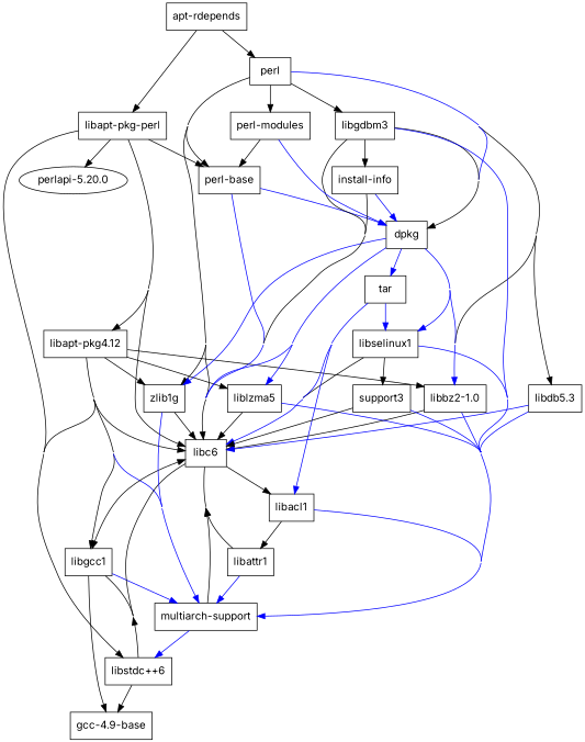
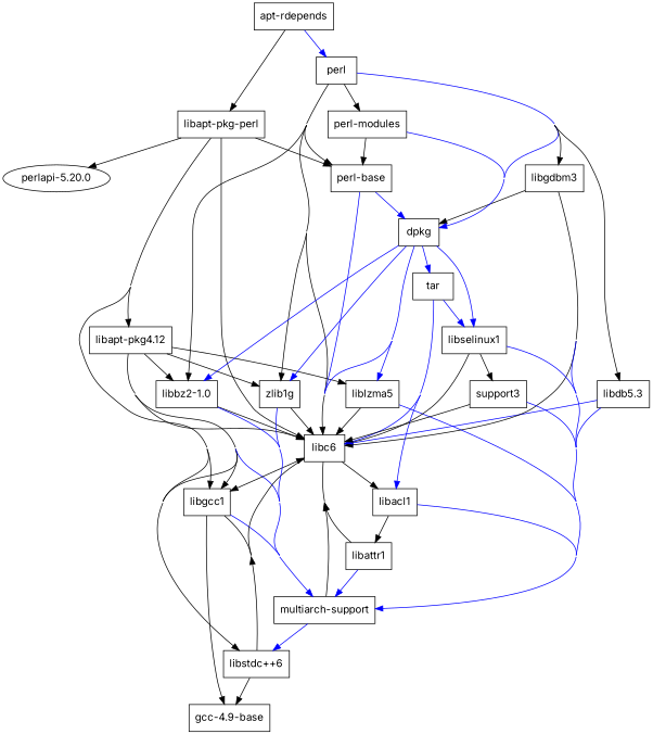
  digraph {
    concentrate=true
    fontname=Inter
    node [fontname=Inter shape=box]
    edge [fontname=Inter]
    "apt-rdepends"
    "libapt-pkg-perl"
    perl
    "libapt-pkg4.12"
    libc6
    libgcc1
    "libstdc++6"
    "perl-base"
    "perlapi-5.20.0" [shape=ellipse]
    "libbz2-1.0"
    zlib1g
    dpkg
    "libdb5.3"
    libgdbm3
    "perl-modules"
    liblzma5
    "multiarch-support"
    libacl1
    "gcc-4.9-base"
    libselinux1
    tar
-   "install-info"
    n23 [label=support3]
    libattr1
    "apt-rdepends" -> "libapt-pkg-perl"
-   "apt-rdepends" -> perl
+   "apt-rdepends" -> perl [color=blue]
    "libapt-pkg-perl" -> "libapt-pkg4.12"
    "libapt-pkg-perl" -> libc6
+   "libapt-pkg-perl" -> libgcc1
    "libapt-pkg-perl" -> "libstdc++6"
    "libapt-pkg-perl" -> "perl-base"
    "libapt-pkg-perl" -> "perlapi-5.20.0"
    perl -> libc6
    perl -> "perl-base"
    perl -> "libbz2-1.0"
    perl -> zlib1g
    perl -> dpkg [color=blue]
    perl -> "libdb5.3"
    perl -> libgdbm3
    perl -> "perl-modules"
    "libapt-pkg4.12" -> libc6
    "libapt-pkg4.12" -> libgcc1
    "libapt-pkg4.12" -> "libstdc++6"
    "libapt-pkg4.12" -> "libbz2-1.0"
    "libapt-pkg4.12" -> zlib1g
    "libapt-pkg4.12" -> liblzma5
    "libapt-pkg4.12" -> "multiarch-support" [color=blue]
    libc6 -> libgcc1
    libc6 -> libacl1
    libgcc1 -> libc6
    libgcc1 -> "multiarch-support" [color=blue]
    libgcc1 -> "gcc-4.9-base"
    "libstdc++6" -> libc6
    "libstdc++6" -> libgcc1
    "libstdc++6" -> "gcc-4.9-base"
    "perl-base" -> libc6 [color=blue]
    "perl-base" -> dpkg [color=blue]
    "libbz2-1.0" -> libc6
    "libbz2-1.0" -> "multiarch-support" [color=blue]
    zlib1g -> libc6
    zlib1g -> "multiarch-support" [color=blue]
    dpkg -> libc6 [color=blue]
    dpkg -> "libbz2-1.0" [color=blue]
    dpkg -> zlib1g [color=blue]
    dpkg -> liblzma5 [color=blue]
    dpkg -> libselinux1 [color=blue]
    dpkg -> tar [color=blue]
    "libdb5.3" -> libc6 [color=blue]
    "libdb5.3" -> "multiarch-support" [color=blue]
    libgdbm3 -> libc6
    libgdbm3 -> dpkg
    libgdbm3 -> "multiarch-support" [color=blue]
-   libgdbm3 -> "install-info"
    "perl-modules" -> "perl-base"
    "perl-modules" -> dpkg [color=blue]
    liblzma5 -> libc6
    liblzma5 -> "multiarch-support" [color=blue]
    "multiarch-support" -> libc6
    "multiarch-support" -> "libstdc++6" [color=blue]
    libacl1 -> "multiarch-support" [color=blue]
    libacl1 -> libattr1
    libselinux1 -> libc6
    libselinux1 -> "multiarch-support" [color=blue]
    libselinux1 -> n23
    tar -> libc6 [color=blue]
    tar -> libacl1 [color=blue]
    tar -> libselinux1 [color=blue]
-   "install-info" -> libc6
-   "install-info" -> dpkg [color=blue]
    n23 -> libc6
    n23 -> "multiarch-support" [color=blue]
    libattr1 -> libc6
    libattr1 -> "multiarch-support" [color=blue]
  }
